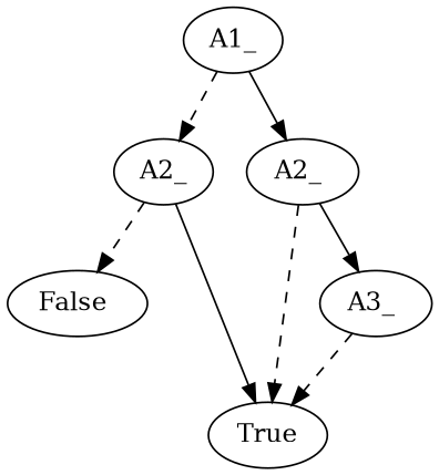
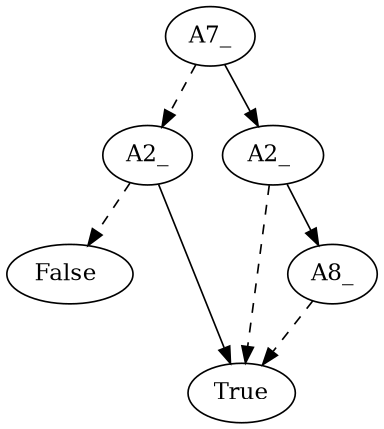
  digraph {
    edge [style=dashed]
-   n1 [label=A1_]
+   n1 [label=A7_]
    n2 [label=A2_]
    n3 [label="A2_ "]
    n4 [label="False "]
    n5 [label=True]
-   n6 [label="A3_ "]
+   n6 [label=A8_]
    n1 -> n2
    n1 -> n3 [style=""]
    n2 -> n4
    n2 -> n5 [style=""]
    n3 -> n5
    n3 -> n6 [style=""]
    n6 -> n5
  }
